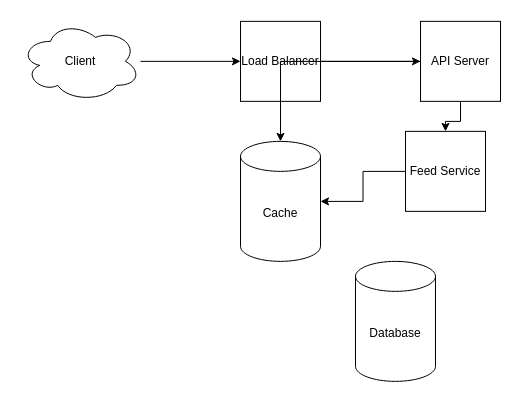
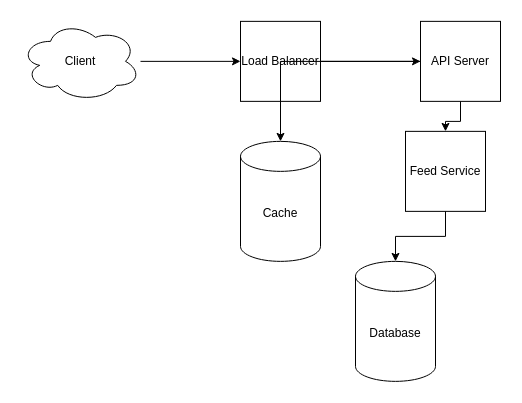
  <mxCell id="0" />
  <mxCell id="1" parent="0" />
  <mxCell id="2" value="Client" style="ellipse;shape=cloud;whiteSpace=wrap;html=1;" vertex="1" parent="1"><mxGeometry x="20" y="20.86" width="120" height="80" as="geometry" /></mxCell>
  <mxCell id="3" value="Load Balancer" style="whiteSpace=wrap;html=1;aspect=fixed;" vertex="1" parent="1"><mxGeometry x="240" y="20.86" width="80" height="80" as="geometry" /></mxCell>
  <mxCell id="4" value="API Server" style="whiteSpace=wrap;html=1;aspect=fixed;" vertex="1" parent="1"><mxGeometry x="420" y="20.86" width="80" height="80" as="geometry" /></mxCell>
  <mxCell id="5" value="Feed Service" style="whiteSpace=wrap;html=1;aspect=fixed;" vertex="1" parent="1"><mxGeometry x="405" y="130.86" width="80" height="80" as="geometry" /></mxCell>
  <mxCell id="6" value="Cache" style="shape=cylinder3;whiteSpace=wrap;html=1;boundedLbl=1;backgroundOutline=1;size=15;" vertex="1" parent="1"><mxGeometry x="240" y="140.86" width="80" height="120" as="geometry" /></mxCell>
  <mxCell id="7" value="Database" style="shape=cylinder3;whiteSpace=wrap;html=1;boundedLbl=1;backgroundOutline=1;size=15;" vertex="1" parent="1"><mxGeometry x="355" y="260.86" width="80" height="120" as="geometry" /></mxCell>
  <mxCell id="8" style="edgeStyle=orthogonalEdgeStyle;rounded=0;orthogonalLoop=1;jettySize=auto;html=1;" edge="1" parent="1" source="2" target="3"><mxGeometry relative="1" as="geometry" /></mxCell>
  <mxCell id="9" style="edgeStyle=orthogonalEdgeStyle;rounded=0;orthogonalLoop=1;jettySize=auto;html=1;" edge="1" parent="1" source="3" target="4"><mxGeometry relative="1" as="geometry" /></mxCell>
  <mxCell id="10" style="edgeStyle=orthogonalEdgeStyle;rounded=0;orthogonalLoop=1;jettySize=auto;html=1;" edge="1" parent="1" source="4" target="5"><mxGeometry relative="1" as="geometry" /></mxCell>
  <mxCell id="11" style="edgeStyle=orthogonalEdgeStyle;rounded=0;orthogonalLoop=1;jettySize=auto;html=1;" edge="1" parent="1" source="4" target="6"><mxGeometry relative="1" as="geometry" /></mxCell>
- <mxCell id="12" style="edgeStyle=orthogonalEdgeStyle;rounded=0;orthogonalLoop=1;jettySize=auto;html=1;" edge="1" parent="1" source="5" target="6"><mxGeometry relative="1" as="geometry" /></mxCell>
+ <mxCell id="12" style="edgeStyle=orthogonalEdgeStyle;rounded=0;orthogonalLoop=1;jettySize=auto;html=1;" edge="1" parent="1" source="5" target="7"><mxGeometry relative="1" as="geometry" /></mxCell>
